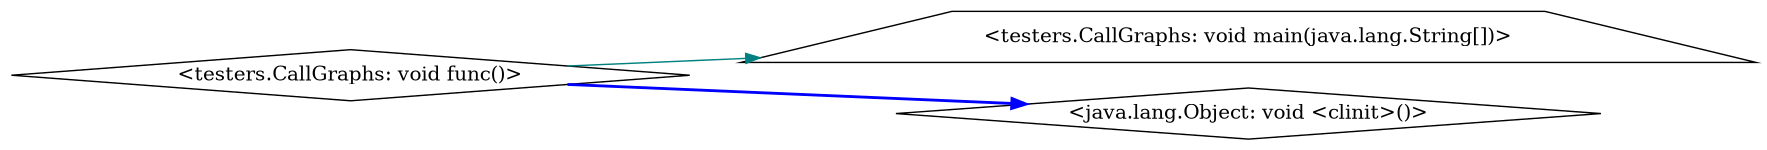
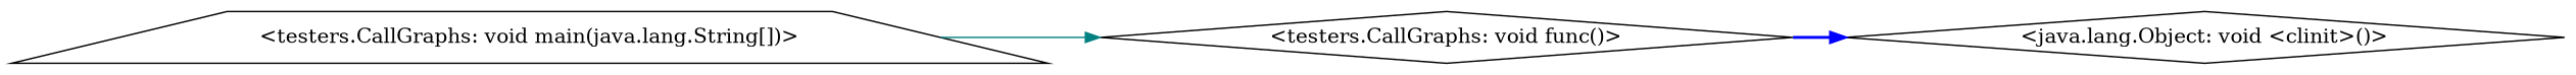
  digraph {
    rankdir=LR
    node [shape=diamond]
    "<testers.CallGraphs: void main(java.lang.String[])>" [shape=trapezium]
    "<testers.CallGraphs: void func()>"
    "<java.lang.Object: void <clinit>()>"
-   "<testers.CallGraphs: void func()>" -> "<testers.CallGraphs: void main(java.lang.String[])>" [color=teal style=solid]
+   "<testers.CallGraphs: void main(java.lang.String[])>" -> "<testers.CallGraphs: void func()>" [color=teal style=solid]
    "<testers.CallGraphs: void func()>" -> "<java.lang.Object: void <clinit>()>" [color=blue style=bold]
  }
